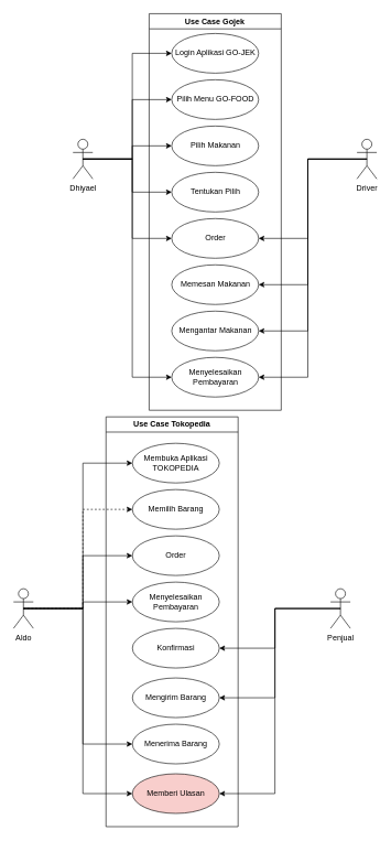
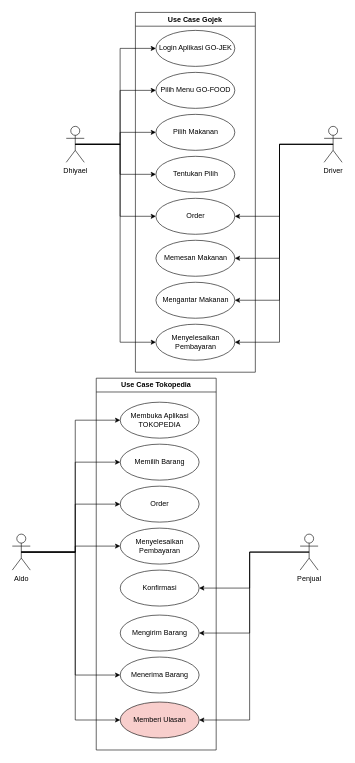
  <mxCell id="0" />
  <mxCell id="1" parent="0" />
  <mxCell id="2" style="edgeStyle=orthogonalEdgeStyle;rounded=0;orthogonalLoop=1;jettySize=auto;html=1;exitX=0.5;exitY=0.5;exitDx=0;exitDy=0;exitPerimeter=0;entryX=0;entryY=0.5;entryDx=0;entryDy=0;" edge="1" parent="1" source="8" target="9"><mxGeometry relative="1" as="geometry" /></mxCell>
  <mxCell id="3" style="edgeStyle=orthogonalEdgeStyle;rounded=0;orthogonalLoop=1;jettySize=auto;html=1;exitX=0.5;exitY=0.5;exitDx=0;exitDy=0;exitPerimeter=0;entryX=0;entryY=0.5;entryDx=0;entryDy=0;" edge="1" parent="1" source="8" target="10"><mxGeometry relative="1" as="geometry" /></mxCell>
  <mxCell id="4" style="edgeStyle=orthogonalEdgeStyle;rounded=0;orthogonalLoop=1;jettySize=auto;html=1;exitX=0.5;exitY=0.5;exitDx=0;exitDy=0;exitPerimeter=0;entryX=0;entryY=0.5;entryDx=0;entryDy=0;" edge="1" parent="1" source="8" target="11"><mxGeometry relative="1" as="geometry" /></mxCell>
  <mxCell id="5" style="edgeStyle=orthogonalEdgeStyle;rounded=0;orthogonalLoop=1;jettySize=auto;html=1;exitX=0.5;exitY=0.5;exitDx=0;exitDy=0;exitPerimeter=0;entryX=0;entryY=0.5;entryDx=0;entryDy=0;" edge="1" parent="1" source="8" target="12"><mxGeometry relative="1" as="geometry" /></mxCell>
  <mxCell id="6" style="edgeStyle=orthogonalEdgeStyle;rounded=0;orthogonalLoop=1;jettySize=auto;html=1;exitX=0.5;exitY=0.5;exitDx=0;exitDy=0;exitPerimeter=0;entryX=0;entryY=0.5;entryDx=0;entryDy=0;" edge="1" parent="1" source="8" target="13"><mxGeometry relative="1" as="geometry" /></mxCell>
  <mxCell id="7" style="edgeStyle=orthogonalEdgeStyle;rounded=0;orthogonalLoop=1;jettySize=auto;html=1;exitX=0.5;exitY=0.5;exitDx=0;exitDy=0;exitPerimeter=0;entryX=0;entryY=0.5;entryDx=0;entryDy=0;" edge="1" parent="1" source="8" target="22"><mxGeometry relative="1" as="geometry" /></mxCell>
  <mxCell id="8" value="Dhiyael" style="shape=umlActor;verticalLabelPosition=bottom;verticalAlign=top;html=1;outlineConnect=0;" vertex="1" parent="1"><mxGeometry x="110" y="210" width="30" height="60" as="geometry" /></mxCell>
  <mxCell id="9" value="Login Aplikasi GO-JEK" style="ellipse;whiteSpace=wrap;html=1;" vertex="1" parent="1"><mxGeometry x="259.53" y="50" width="131.56" height="60" as="geometry" /></mxCell>
  <mxCell id="10" value="Pilih Menu GO-FOOD" style="ellipse;whiteSpace=wrap;html=1;" vertex="1" parent="1"><mxGeometry x="259.53" y="120" width="131.56" height="60" as="geometry" /></mxCell>
  <mxCell id="11" value="Pilih Makanan" style="ellipse;whiteSpace=wrap;html=1;" vertex="1" parent="1"><mxGeometry x="259.53" y="190" width="131.56" height="60" as="geometry" /></mxCell>
  <mxCell id="12" value="Tentukan Pilih" style="ellipse;whiteSpace=wrap;html=1;" vertex="1" parent="1"><mxGeometry x="259.53" y="260" width="131.56" height="60" as="geometry" /></mxCell>
  <mxCell id="13" value="Order" style="ellipse;whiteSpace=wrap;html=1;" vertex="1" parent="1"><mxGeometry x="259.53" y="330" width="131.56" height="60" as="geometry" /></mxCell>
  <mxCell id="14" value="Memesan Makanan" style="ellipse;whiteSpace=wrap;html=1;" vertex="1" parent="1"><mxGeometry x="259.53" y="400" width="131.56" height="60" as="geometry" /></mxCell>
  <mxCell id="15" value="Mengantar Makanan" style="ellipse;whiteSpace=wrap;html=1;" vertex="1" parent="1"><mxGeometry x="259.53" y="470" width="131.56" height="60" as="geometry" /></mxCell>
  <mxCell id="16" value="Use Case Gojek" style="swimlane;whiteSpace=wrap;html=1;" vertex="1" parent="1"><mxGeometry x="225.31" y="20" width="200" height="600" as="geometry" /></mxCell>
  <mxCell id="17" style="edgeStyle=orthogonalEdgeStyle;rounded=0;orthogonalLoop=1;jettySize=auto;html=1;exitX=0.5;exitY=0.5;exitDx=0;exitDy=0;exitPerimeter=0;entryX=1;entryY=0.5;entryDx=0;entryDy=0;" edge="1" parent="1" source="21" target="13"><mxGeometry relative="1" as="geometry" /></mxCell>
  <mxCell id="18" style="edgeStyle=orthogonalEdgeStyle;rounded=0;orthogonalLoop=1;jettySize=auto;html=1;exitX=0.5;exitY=0.5;exitDx=0;exitDy=0;exitPerimeter=0;entryX=1;entryY=0.5;entryDx=0;entryDy=0;" edge="1" parent="1" source="21" target="14"><mxGeometry relative="1" as="geometry" /></mxCell>
  <mxCell id="19" style="edgeStyle=orthogonalEdgeStyle;rounded=0;orthogonalLoop=1;jettySize=auto;html=1;exitX=0.5;exitY=0.5;exitDx=0;exitDy=0;exitPerimeter=0;entryX=1;entryY=0.5;entryDx=0;entryDy=0;" edge="1" parent="1" source="21" target="15"><mxGeometry relative="1" as="geometry" /></mxCell>
  <mxCell id="20" style="edgeStyle=orthogonalEdgeStyle;rounded=0;orthogonalLoop=1;jettySize=auto;html=1;exitX=0.5;exitY=0.5;exitDx=0;exitDy=0;exitPerimeter=0;entryX=1;entryY=0.5;entryDx=0;entryDy=0;" edge="1" parent="1" source="21" target="22"><mxGeometry relative="1" as="geometry" /></mxCell>
  <mxCell id="21" value="Driver" style="shape=umlActor;verticalLabelPosition=bottom;verticalAlign=top;html=1;outlineConnect=0;" vertex="1" parent="1"><mxGeometry x="540" y="210" width="30" height="60" as="geometry" /></mxCell>
  <mxCell id="22" value="Menyelesaikan Pembayaran" style="ellipse;whiteSpace=wrap;html=1;" vertex="1" parent="1"><mxGeometry x="259.53" y="540" width="131.56" height="60" as="geometry" /></mxCell>
  <mxCell id="23" style="edgeStyle=orthogonalEdgeStyle;rounded=0;orthogonalLoop=1;jettySize=auto;html=1;exitX=0.5;exitY=0.5;exitDx=0;exitDy=0;exitPerimeter=0;entryX=0;entryY=0.5;entryDx=0;entryDy=0;" edge="1" parent="1" source="29" target="30"><mxGeometry relative="1" as="geometry" /></mxCell>
- <mxCell id="24" style="edgeStyle=orthogonalEdgeStyle;rounded=0;orthogonalLoop=1;jettySize=auto;html=1;exitX=0.5;exitY=0.5;exitDx=0;exitDy=0;exitPerimeter=0;entryX=0;entryY=0.5;entryDx=0;entryDy=0;dashed=1;" edge="1" parent="1" source="29" target="31"><mxGeometry relative="1" as="geometry" /></mxCell>
+ <mxCell id="24" style="edgeStyle=orthogonalEdgeStyle;rounded=0;orthogonalLoop=1;jettySize=auto;html=1;exitX=0.5;exitY=0.5;exitDx=0;exitDy=0;exitPerimeter=0;entryX=0;entryY=0.5;entryDx=0;entryDy=0;" edge="1" parent="1" source="29" target="31"><mxGeometry relative="1" as="geometry" /></mxCell>
  <mxCell id="25" style="edgeStyle=orthogonalEdgeStyle;rounded=0;orthogonalLoop=1;jettySize=auto;html=1;exitX=0.5;exitY=0.5;exitDx=0;exitDy=0;exitPerimeter=0;entryX=0;entryY=0.5;entryDx=0;entryDy=0;" edge="1" parent="1" source="29" target="32"><mxGeometry relative="1" as="geometry" /></mxCell>
  <mxCell id="26" style="edgeStyle=orthogonalEdgeStyle;rounded=0;orthogonalLoop=1;jettySize=auto;html=1;exitX=0.5;exitY=0.5;exitDx=0;exitDy=0;exitPerimeter=0;" edge="1" parent="1" source="29" target="35"><mxGeometry relative="1" as="geometry" /></mxCell>
  <mxCell id="27" style="edgeStyle=orthogonalEdgeStyle;rounded=0;orthogonalLoop=1;jettySize=auto;html=1;exitX=0.5;exitY=0.5;exitDx=0;exitDy=0;exitPerimeter=0;entryX=0;entryY=0.5;entryDx=0;entryDy=0;" edge="1" parent="1" source="29" target="33"><mxGeometry relative="1" as="geometry" /></mxCell>
  <mxCell id="28" style="edgeStyle=orthogonalEdgeStyle;rounded=0;orthogonalLoop=1;jettySize=auto;html=1;exitX=0.5;exitY=0.5;exitDx=0;exitDy=0;exitPerimeter=0;entryX=0;entryY=0.5;entryDx=0;entryDy=0;" edge="1" parent="1" source="29" target="34"><mxGeometry relative="1" as="geometry" /></mxCell>
  <mxCell id="29" value="Aldo" style="shape=umlActor;verticalLabelPosition=bottom;verticalAlign=top;html=1;outlineConnect=0;" vertex="1" parent="1"><mxGeometry x="20" y="890" width="30" height="60" as="geometry" /></mxCell>
  <mxCell id="30" value="Membuka Aplikasi TOKOPEDIA" style="ellipse;whiteSpace=wrap;html=1;" vertex="1" parent="1"><mxGeometry x="200" y="670" width="131.56" height="60" as="geometry" /></mxCell>
  <mxCell id="31" value="Memilih Barang" style="ellipse;whiteSpace=wrap;html=1;" vertex="1" parent="1"><mxGeometry x="200" y="740" width="131.56" height="60" as="geometry" /></mxCell>
  <mxCell id="32" value="Order" style="ellipse;whiteSpace=wrap;html=1;" vertex="1" parent="1"><mxGeometry x="200" y="810" width="131.56" height="60" as="geometry" /></mxCell>
  <mxCell id="33" value="Menerima Barang" style="ellipse;whiteSpace=wrap;html=1;" vertex="1" parent="1"><mxGeometry x="200" y="1095" width="131.56" height="60" as="geometry" /></mxCell>
  <mxCell id="34" value="Memberi Ulasan" style="ellipse;whiteSpace=wrap;html=1;fillColor=#f8cecc;" vertex="1" parent="1"><mxGeometry x="200" y="1170" width="131.56" height="60" as="geometry" /></mxCell>
  <mxCell id="35" value="Menyelesaikan Pembayaran" style="ellipse;whiteSpace=wrap;html=1;" vertex="1" parent="1"><mxGeometry x="200" y="880" width="131.56" height="60" as="geometry" /></mxCell>
  <mxCell id="36" value="Konfirmasi" style="ellipse;whiteSpace=wrap;html=1;" vertex="1" parent="1"><mxGeometry x="200" y="950" width="131.56" height="60" as="geometry" /></mxCell>
  <mxCell id="37" value="Mengirim Barang" style="ellipse;whiteSpace=wrap;html=1;" vertex="1" parent="1"><mxGeometry x="200" y="1025" width="131.56" height="60" as="geometry" /></mxCell>
  <mxCell id="38" style="edgeStyle=orthogonalEdgeStyle;rounded=0;orthogonalLoop=1;jettySize=auto;html=1;exitX=0.5;exitY=0.5;exitDx=0;exitDy=0;exitPerimeter=0;entryX=1;entryY=0.5;entryDx=0;entryDy=0;" edge="1" parent="1" source="41" target="36"><mxGeometry relative="1" as="geometry" /></mxCell>
  <mxCell id="39" style="edgeStyle=orthogonalEdgeStyle;rounded=0;orthogonalLoop=1;jettySize=auto;html=1;exitX=0.5;exitY=0.5;exitDx=0;exitDy=0;exitPerimeter=0;entryX=1;entryY=0.5;entryDx=0;entryDy=0;" edge="1" parent="1" source="41" target="37"><mxGeometry relative="1" as="geometry" /></mxCell>
  <mxCell id="40" style="edgeStyle=orthogonalEdgeStyle;rounded=0;orthogonalLoop=1;jettySize=auto;html=1;exitX=0.5;exitY=0.5;exitDx=0;exitDy=0;exitPerimeter=0;entryX=1;entryY=0.5;entryDx=0;entryDy=0;" edge="1" parent="1" source="41" target="34"><mxGeometry relative="1" as="geometry" /></mxCell>
  <mxCell id="41" value="Penjual" style="shape=umlActor;verticalLabelPosition=bottom;verticalAlign=top;html=1;outlineConnect=0;" vertex="1" parent="1"><mxGeometry x="500" y="890" width="30" height="60" as="geometry" /></mxCell>
  <mxCell id="42" value="Use Case Tokopedia" style="swimlane;whiteSpace=wrap;html=1;" vertex="1" parent="1"><mxGeometry x="160" y="630" width="200" height="620" as="geometry" /></mxCell>
